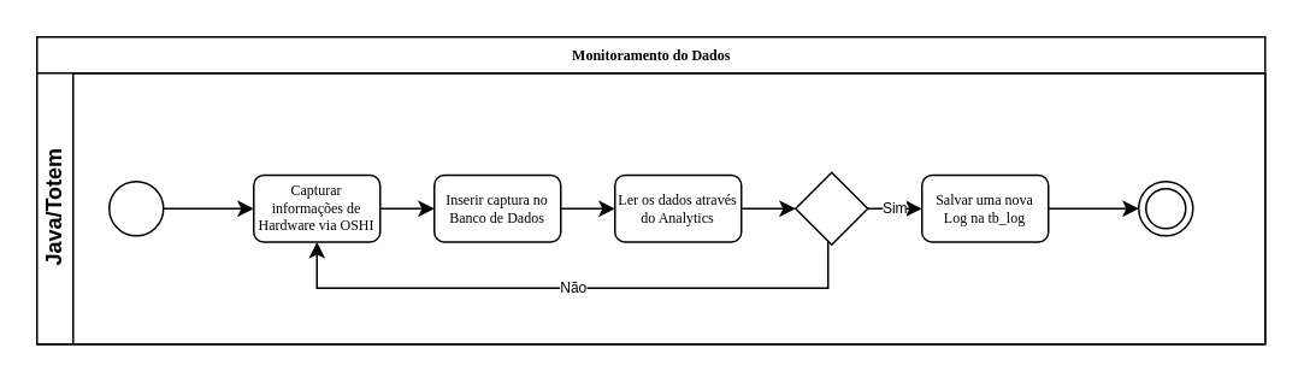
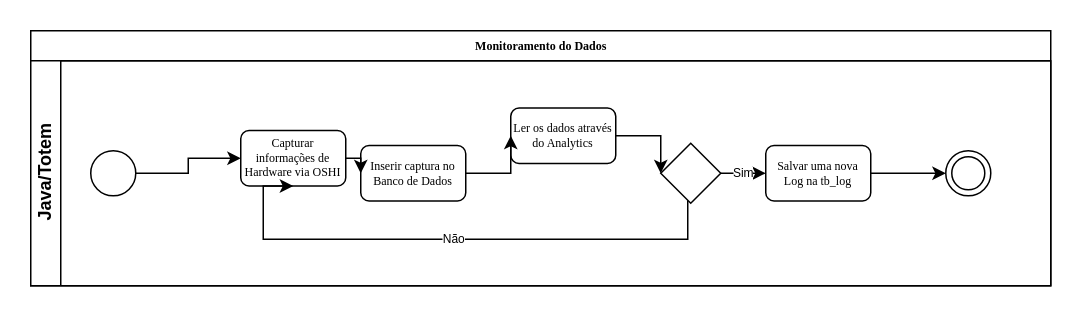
  <mxCell id="0" />
  <mxCell id="1" parent="0" />
  <mxCell id="2" value="Monitoramento do Dados" style="swimlane;html=1;childLayout=stackLayout;horizontal=1;startSize=20;horizontalStack=0;rounded=0;shadow=0;labelBackgroundColor=none;strokeColor=#000000;strokeWidth=1;fillColor=#ffffff;fontFamily=Verdana;fontSize=8;fontColor=#000000;align=center;" parent="1" vertex="1"><mxGeometry x="20" y="20" width="680" height="170" as="geometry" /></mxCell>
  <mxCell id="3" value="Java/Totem" style="swimlane;html=1;startSize=20;horizontal=0;" parent="2" vertex="1"><mxGeometry y="20" width="680" height="150" as="geometry" /></mxCell>
  <mxCell id="4" style="edgeStyle=orthogonalEdgeStyle;rounded=0;orthogonalLoop=1;jettySize=auto;html=1;exitX=1;exitY=0.5;exitDx=0;exitDy=0;entryX=0;entryY=0.5;entryDx=0;entryDy=0;" edge="1" parent="3" source="5" target="7"><mxGeometry relative="1" as="geometry" /></mxCell>
  <mxCell id="5" value="" style="ellipse;whiteSpace=wrap;html=1;rounded=0;shadow=0;labelBackgroundColor=none;strokeColor=#000000;strokeWidth=1;fillColor=#ffffff;fontFamily=Verdana;fontSize=8;fontColor=#000000;align=center;" vertex="1" parent="3"><mxGeometry x="40" y="60" width="30" height="30" as="geometry" /></mxCell>
  <mxCell id="6" value="" style="ellipse;shape=doubleEllipse;whiteSpace=wrap;html=1;aspect=fixed;fontSize=8;" vertex="1" parent="3"><mxGeometry x="610.017" y="60" width="30" height="30" as="geometry" /></mxCell>
- <mxCell id="7" value="Capturar informações de Hardware via OSHI" style="rounded=1;whiteSpace=wrap;html=1;shadow=0;labelBackgroundColor=none;strokeColor=#000000;strokeWidth=1;fillColor=#ffffff;fontFamily=Verdana;fontSize=8;fontColor=#000000;align=center;" vertex="1" parent="3"><mxGeometry x="120" y="56.5" width="70" height="37" as="geometry" /></mxCell>
+ <mxCell id="7" value="Capturar informações de Hardware via OSHI" style="rounded=1;whiteSpace=wrap;html=1;shadow=0;labelBackgroundColor=none;strokeColor=#000000;strokeWidth=1;fillColor=#ffffff;fontFamily=Verdana;fontSize=8;fontColor=#000000;align=center;" vertex="1" parent="3"><mxGeometry x="140" y="46.5" width="70" height="37" as="geometry" /></mxCell>
  <mxCell id="8" value="Inserir captura no Banco de Dados" style="rounded=1;whiteSpace=wrap;html=1;shadow=0;labelBackgroundColor=none;strokeColor=#000000;strokeWidth=1;fillColor=#ffffff;fontFamily=Verdana;fontSize=8;fontColor=#000000;align=center;" vertex="1" parent="3"><mxGeometry x="220" y="56.5" width="70" height="37" as="geometry" /></mxCell>
  <mxCell id="9" style="edgeStyle=orthogonalEdgeStyle;rounded=0;orthogonalLoop=1;jettySize=auto;html=1;exitX=1;exitY=0.5;exitDx=0;exitDy=0;entryX=0;entryY=0.5;entryDx=0;entryDy=0;" edge="1" parent="3" source="7" target="8"><mxGeometry relative="1" as="geometry" /></mxCell>
- <mxCell id="10" value="Ler os dados através do Analytics" style="rounded=1;whiteSpace=wrap;html=1;shadow=0;labelBackgroundColor=none;strokeColor=#000000;strokeWidth=1;fillColor=#ffffff;fontFamily=Verdana;fontSize=8;fontColor=#000000;align=center;" vertex="1" parent="3"><mxGeometry x="320" y="56.5" width="70" height="37" as="geometry" /></mxCell>
+ <mxCell id="10" value="Ler os dados através do Analytics" style="rounded=1;whiteSpace=wrap;html=1;shadow=0;labelBackgroundColor=none;strokeColor=#000000;strokeWidth=1;fillColor=#ffffff;fontFamily=Verdana;fontSize=8;fontColor=#000000;align=center;" vertex="1" parent="3"><mxGeometry x="320" y="31.5" width="70" height="37" as="geometry" /></mxCell>
  <mxCell id="11" style="edgeStyle=orthogonalEdgeStyle;rounded=0;orthogonalLoop=1;jettySize=auto;html=1;exitX=1;exitY=0.5;exitDx=0;exitDy=0;entryX=0;entryY=0.5;entryDx=0;entryDy=0;" edge="1" parent="3" source="8" target="10"><mxGeometry relative="1" as="geometry" /></mxCell>
  <mxCell id="12" value="Não" style="edgeStyle=orthogonalEdgeStyle;rounded=0;orthogonalLoop=1;jettySize=auto;html=1;entryX=0.5;entryY=1;entryDx=0;entryDy=0;fontSize=8;" edge="1" parent="3" source="13" target="7"><mxGeometry relative="1" as="geometry"><Array as="points"><mxPoint x="438" y="119" /><mxPoint x="155" y="119" /></Array></mxGeometry></mxCell>
  <mxCell id="13" value="" style="rhombus;whiteSpace=wrap;html=1;" vertex="1" parent="3"><mxGeometry x="420" y="55" width="40" height="40" as="geometry" /></mxCell>
  <mxCell id="14" style="edgeStyle=orthogonalEdgeStyle;rounded=0;orthogonalLoop=1;jettySize=auto;html=1;exitX=1;exitY=0.5;exitDx=0;exitDy=0;entryX=0;entryY=0.5;entryDx=0;entryDy=0;fontSize=8;" edge="1" parent="3" source="10" target="13"><mxGeometry relative="1" as="geometry" /></mxCell>
  <mxCell id="15" style="edgeStyle=orthogonalEdgeStyle;rounded=0;orthogonalLoop=1;jettySize=auto;html=1;exitX=1;exitY=0.5;exitDx=0;exitDy=0;entryX=0;entryY=0.5;entryDx=0;entryDy=0;" edge="1" parent="3" source="16" target="6"><mxGeometry relative="1" as="geometry" /></mxCell>
  <mxCell id="16" value="Salvar uma nova Log na tb_log" style="rounded=1;whiteSpace=wrap;html=1;shadow=0;labelBackgroundColor=none;strokeColor=#000000;strokeWidth=1;fillColor=#ffffff;fontFamily=Verdana;fontSize=8;fontColor=#000000;align=center;" vertex="1" parent="3"><mxGeometry x="490" y="56.5" width="70" height="37" as="geometry" /></mxCell>
  <mxCell id="17" value="Sim" style="edgeStyle=orthogonalEdgeStyle;rounded=0;orthogonalLoop=1;jettySize=auto;html=1;exitX=1;exitY=0.5;exitDx=0;exitDy=0;entryX=0;entryY=0.5;entryDx=0;entryDy=0;fontSize=8;" edge="1" parent="3" source="13" target="16"><mxGeometry relative="1" as="geometry" /></mxCell>
